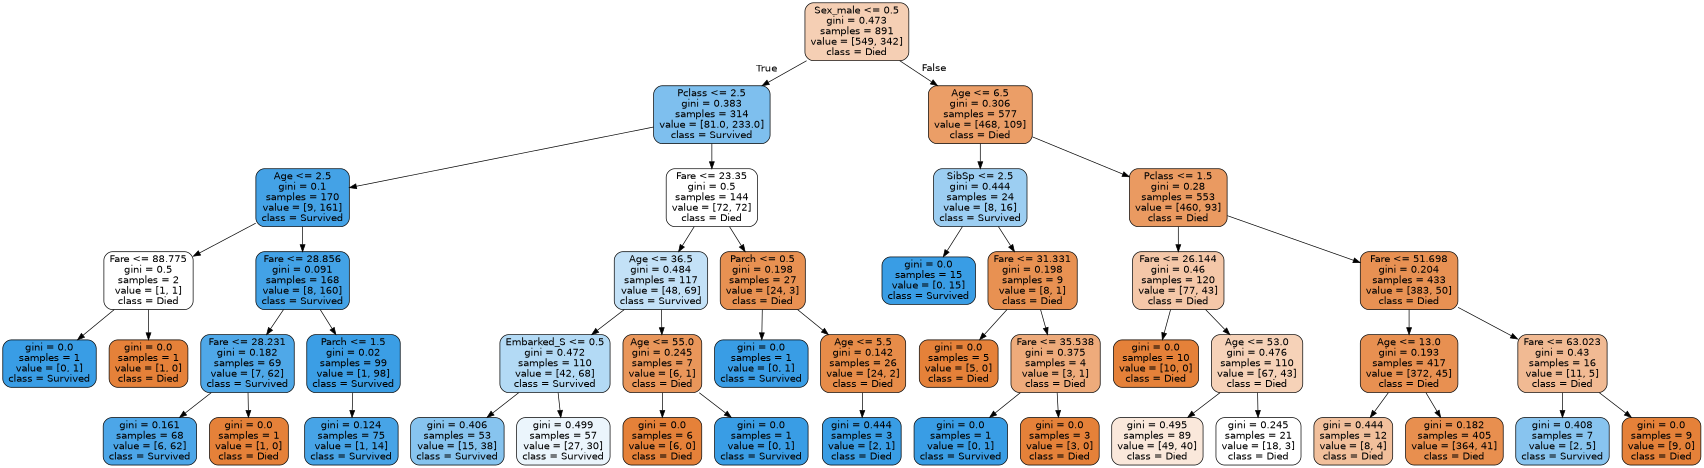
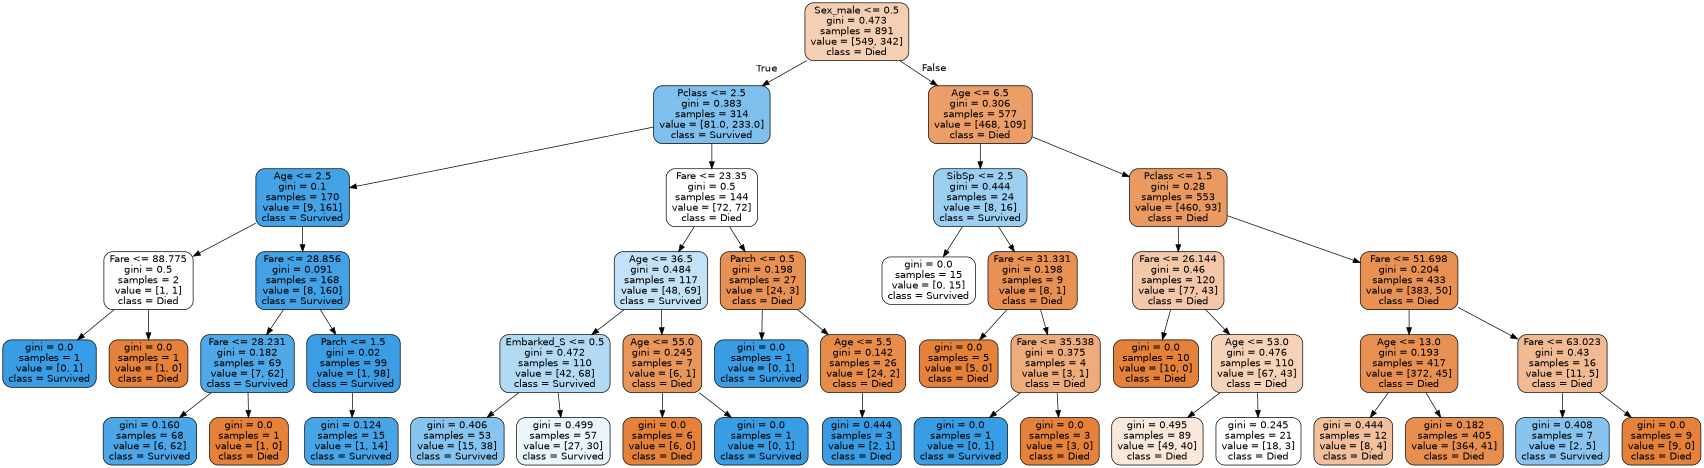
  digraph {
    node [color=black fillcolor="#e58139" fontname=helvetica shape=box style="filled, rounded"]
    edge [fontname=helvetica]
    n1 [fillcolor="#f5cfb4" label="Sex_male <= 0.5\ngini = 0.473\nsamples = 891\nvalue = [549, 342]\nclass = Died"]
    n2 [fillcolor="#7ebfee" label="Pclass <= 2.5\ngini = 0.383\nsamples = 314\nvalue = [81.0, 233.0]\nclass = Survived"]
    n3 [fillcolor="#eb9e67" label="Age <= 6.5\ngini = 0.306\nsamples = 577\nvalue = [468, 109]\nclass = Died"]
    n4 [fillcolor="#44a2e6" label="Age <= 2.5\ngini = 0.1\nsamples = 170\nvalue = [9, 161]\nclass = Survived"]
    n5 [fillcolor="#ffffff" label="Fare <= 23.35\ngini = 0.5\nsamples = 144\nvalue = [72, 72]\nclass = Died"]
    n6 [fillcolor="#9ccef2" label="SibSp <= 2.5\ngini = 0.444\nsamples = 24\nvalue = [8, 16]\nclass = Survived"]
    n7 [fillcolor="#ea9a61" label="Pclass <= 1.5\ngini = 0.28\nsamples = 553\nvalue = [460, 93]\nclass = Died"]
    n8 [fillcolor="#ffffff" label="Fare <= 88.775\ngini = 0.5\nsamples = 2\nvalue = [1, 1]\nclass = Died"]
    n9 [fillcolor="#43a2e6" label="Fare <= 28.856\ngini = 0.091\nsamples = 168\nvalue = [8, 160]\nclass = Survived"]
    n10 [fillcolor="#c3e1f7" label="Age <= 36.5\ngini = 0.484\nsamples = 117\nvalue = [48, 69]\nclass = Survived"]
    n11 [fillcolor="#e89152" label="Parch <= 0.5\ngini = 0.198\nsamples = 27\nvalue = [24, 3]\nclass = Died"]
    n12 [fillcolor="#399de5" label="gini = 0.0\nsamples = 1\nvalue = [0, 1]\nclass = Survived"]
    n13 [label="gini = 0.0\nsamples = 1\nvalue = [1, 0]\nclass = Died"]
    n14 [fillcolor="#4fa8e8" label="Fare <= 28.231\ngini = 0.182\nsamples = 69\nvalue = [7, 62]\nclass = Survived"]
    n15 [fillcolor="#3b9ee5" label="Parch <= 1.5\ngini = 0.02\nsamples = 99\nvalue = [1, 98]\nclass = Survived"]
-   n16 [fillcolor="#4ca6e8" label="gini = 0.161\nsamples = 68\nvalue = [6, 62]\nclass = Survived"]
+   n16 [fillcolor="#4ca6e8" label="gini = 0.160\nsamples = 68\nvalue = [6, 62]\nclass = Survived"]
    n17 [label="gini = 0.0\nsamples = 1\nvalue = [1, 0]\nclass = Died"]
-   n18 [fillcolor="#47a4e7" label="gini = 0.124\nsamples = 75\nvalue = [1, 14]\nclass = Survived"]
+   n18 [fillcolor="#47a4e7" label="gini = 0.124\nsamples = 15\nvalue = [1, 14]\nclass = Survived"]
    n19 [fillcolor="#b3daf5" label="Embarked_S <= 0.5\ngini = 0.472\nsamples = 110\nvalue = [42, 68]\nclass = Survived"]
    n20 [fillcolor="#e9965a" label="Age <= 55.0\ngini = 0.245\nsamples = 7\nvalue = [6, 1]\nclass = Died"]
    n21 [fillcolor="#399de5" label="gini = 0.0\nsamples = 1\nvalue = [0, 1]\nclass = Survived"]
    n22 [fillcolor="#e78c49" label="Age <= 5.5\ngini = 0.142\nsamples = 26\nvalue = [24, 2]\nclass = Died"]
    n23 [fillcolor="#87c4ef" label="gini = 0.406\nsamples = 53\nvalue = [15, 38]\nclass = Survived"]
    n24 [fillcolor="#ebf5fc" label="gini = 0.499\nsamples = 57\nvalue = [27, 30]\nclass = Survived"]
    n25 [label="gini = 0.0\nsamples = 6\nvalue = [6, 0]\nclass = Died"]
    n26 [fillcolor="#399de5" label="gini = 0.0\nsamples = 1\nvalue = [0, 1]\nclass = Survived"]
    n27 [fillcolor="#399de5" label="gini = 0.444\nsamples = 3\nvalue = [2, 1]\nclass = Died"]
-   n28 [fillcolor="#399de5" label="gini = 0.0\nsamples = 15\nvalue = [0, 15]\nclass = Survived"]
+   n28 [fillcolor="#ffffff" label="gini = 0.0\nsamples = 15\nvalue = [0, 15]\nclass = Survived"]
    n29 [fillcolor="#e89152" label="Fare <= 31.331\ngini = 0.198\nsamples = 9\nvalue = [8, 1]\nclass = Died"]
    n30 [fillcolor="#f4c7a8" label="Fare <= 26.144\ngini = 0.46\nsamples = 120\nvalue = [77, 43]\nclass = Died"]
    n31 [fillcolor="#e89153" label="Fare <= 51.698\ngini = 0.204\nsamples = 433\nvalue = [383, 50]\nclass = Died"]
    n32 [label="gini = 0.0\nsamples = 5\nvalue = [5, 0]\nclass = Died"]
    n33 [fillcolor="#eeab7b" label="Fare <= 35.538\ngini = 0.375\nsamples = 4\nvalue = [3, 1]\nclass = Died"]
    n34 [fillcolor="#399de5" label="gini = 0.0\nsamples = 1\nvalue = [0, 1]\nclass = Survived"]
    n35 [label="gini = 0.0\nsamples = 3\nvalue = [3, 0]\nclass = Died"]
    n36 [label="gini = 0.0\nsamples = 10\nvalue = [10, 0]\nclass = Died"]
    n37 [fillcolor="#f6d2b8" label="Age <= 53.0\ngini = 0.476\nsamples = 110\nvalue = [67, 43]\nclass = Died"]
    n38 [fillcolor="#e89051" label="Age <= 13.0\ngini = 0.193\nsamples = 417\nvalue = [372, 45]\nclass = Died"]
    n39 [fillcolor="#f1ba93" label="Fare <= 63.023\ngini = 0.43\nsamples = 16\nvalue = [11, 5]\nclass = Died"]
    n40 [fillcolor="#fae8db" label="gini = 0.495\nsamples = 89\nvalue = [49, 40]\nclass = Died"]
    n41 [fillcolor="#ffffff" label="gini = 0.245\nsamples = 21\nvalue = [18, 3]\nclass = Died"]
    n42 [fillcolor="#f2c09c" label="gini = 0.444\nsamples = 12\nvalue = [8, 4]\nclass = Died"]
    n43 [fillcolor="#e88f4f" label="gini = 0.182\nsamples = 405\nvalue = [364, 41]\nclass = Died"]
    n44 [fillcolor="#88c4ef" label="gini = 0.408\nsamples = 7\nvalue = [2, 5]\nclass = Survived"]
    n45 [label="gini = 0.0\nsamples = 9\nvalue = [9, 0]\nclass = Died"]
    n1 -> n2 [headlabel=True labelangle=45 labeldistance=2.5]
    n1 -> n3 [headlabel=False labelangle=-45 labeldistance=2.5]
    n2 -> n4
    n2 -> n5
    n3 -> n6
    n3 -> n7
    n4 -> n8
    n4 -> n9
    n5 -> n10
    n5 -> n11
    n6 -> n28
    n6 -> n29
    n7 -> n30
    n7 -> n31
    n8 -> n12
    n8 -> n13
    n9 -> n14
    n9 -> n15
    n10 -> n19
    n10 -> n20
    n11 -> n21
    n11 -> n22
    n14 -> n16
    n14 -> n17
    n15 -> n18
    n19 -> n23
    n19 -> n24
    n20 -> n25
    n20 -> n26
    n22 -> n27
    n29 -> n32
    n29 -> n33
    n30 -> n36
    n30 -> n37
    n31 -> n38
    n31 -> n39
    n33 -> n34
    n33 -> n35
    n37 -> n40
    n37 -> n41
    n38 -> n42
    n38 -> n43
    n39 -> n44
    n39 -> n45
  }
